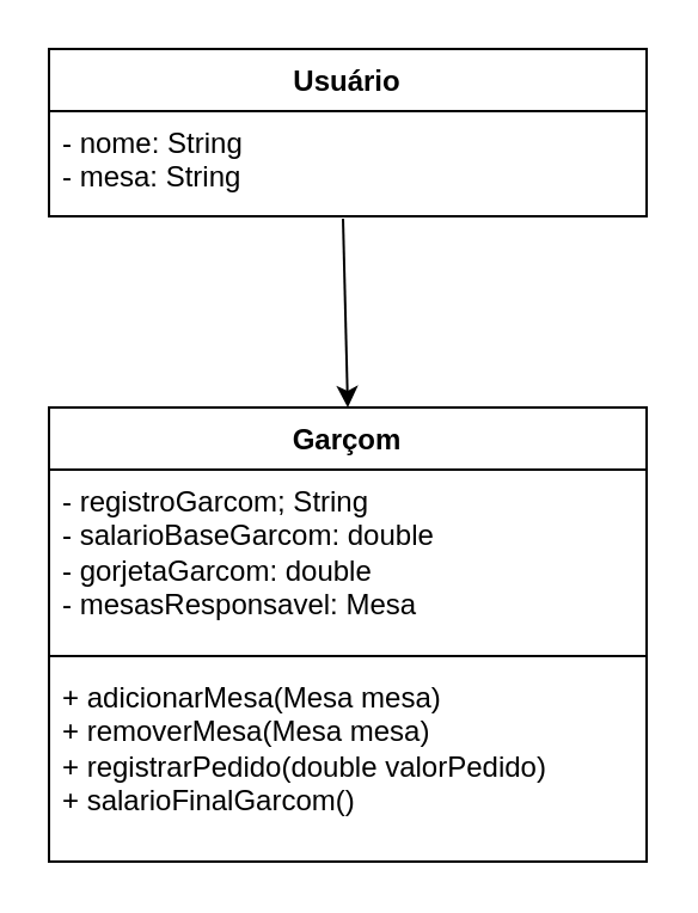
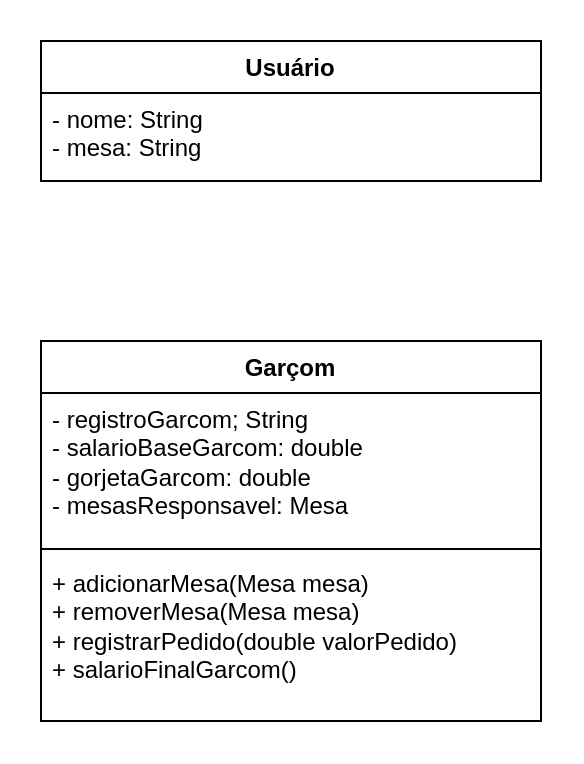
  <mxCell id="0" />
  <mxCell id="1" parent="0" />
  <mxCell id="2" value="Garçom" style="swimlane;fontStyle=1;align=center;verticalAlign=top;childLayout=stackLayout;horizontal=1;startSize=26;horizontalStack=0;resizeParent=1;resizeParentMax=0;resizeLast=0;collapsible=1;marginBottom=0;whiteSpace=wrap;html=1;" vertex="1" parent="1"><mxGeometry x="20" y="170" width="250" height="190" as="geometry" /></mxCell>
  <mxCell id="3" value="- registroGarcom; String&lt;div&gt;- salarioBaseGarcom: double&lt;/div&gt;&lt;div&gt;- gorjetaGarcom: double&amp;nbsp;&lt;/div&gt;&lt;div&gt;- mesasResponsavel: Mesa&lt;/div&gt;" style="text;strokeColor=none;fillColor=none;align=left;verticalAlign=top;spacingLeft=4;spacingRight=4;overflow=hidden;rotatable=0;points=[[0,0.5],[1,0.5]];portConstraint=eastwest;whiteSpace=wrap;html=1;" vertex="1" parent="2"><mxGeometry y="26" width="250" height="74" as="geometry" /></mxCell>
  <mxCell id="4" value="" style="line;strokeWidth=1;fillColor=none;align=left;verticalAlign=middle;spacingTop=-1;spacingLeft=3;spacingRight=3;rotatable=0;labelPosition=right;points=[];portConstraint=eastwest;strokeColor=inherit;" vertex="1" parent="2"><mxGeometry y="100" width="250" height="8" as="geometry" /></mxCell>
  <mxCell id="5" value="+ adicionarMesa(Mesa mesa)&lt;div&gt;+ removerMesa(Mesa mesa)&lt;/div&gt;&lt;div&gt;+ registrarPedido(double valorPedido)&lt;/div&gt;&lt;div&gt;+ salarioFinalGarcom()&lt;/div&gt;" style="text;strokeColor=none;fillColor=none;align=left;verticalAlign=top;spacingLeft=4;spacingRight=4;overflow=hidden;rotatable=0;points=[[0,0.5],[1,0.5]];portConstraint=eastwest;whiteSpace=wrap;html=1;" vertex="1" parent="2"><mxGeometry y="108" width="250" height="82" as="geometry" /></mxCell>
  <mxCell id="6" value="Usuário" style="swimlane;fontStyle=1;align=center;verticalAlign=top;childLayout=stackLayout;horizontal=1;startSize=26;horizontalStack=0;resizeParent=1;resizeParentMax=0;resizeLast=0;collapsible=1;marginBottom=0;whiteSpace=wrap;html=1;" vertex="1" parent="1"><mxGeometry x="20" y="20" width="250" height="70" as="geometry" /></mxCell>
  <mxCell id="7" value="- nome: String&lt;div&gt;- mesa: String&lt;/div&gt;&lt;div&gt;&lt;br&gt;&lt;/div&gt;" style="text;strokeColor=none;fillColor=none;align=left;verticalAlign=top;spacingLeft=4;spacingRight=4;overflow=hidden;rotatable=0;points=[[0,0.5],[1,0.5]];portConstraint=eastwest;whiteSpace=wrap;html=1;" vertex="1" parent="6"><mxGeometry y="26" width="250" height="44" as="geometry" /></mxCell>
- <mxCell id="8" value="" style="endArrow=classic;html=1;rounded=0;exitX=0.492;exitY=1.023;exitDx=0;exitDy=0;exitPerimeter=0;entryX=0.5;entryY=0;entryDx=0;entryDy=0;" edge="1" parent="1" source="7" target="2"><mxGeometry width="50" height="50" relative="1" as="geometry"><mxPoint x="121" y="280" as="sourcePoint" /><mxPoint x="171" y="140" as="targetPoint" /></mxGeometry></mxCell>
